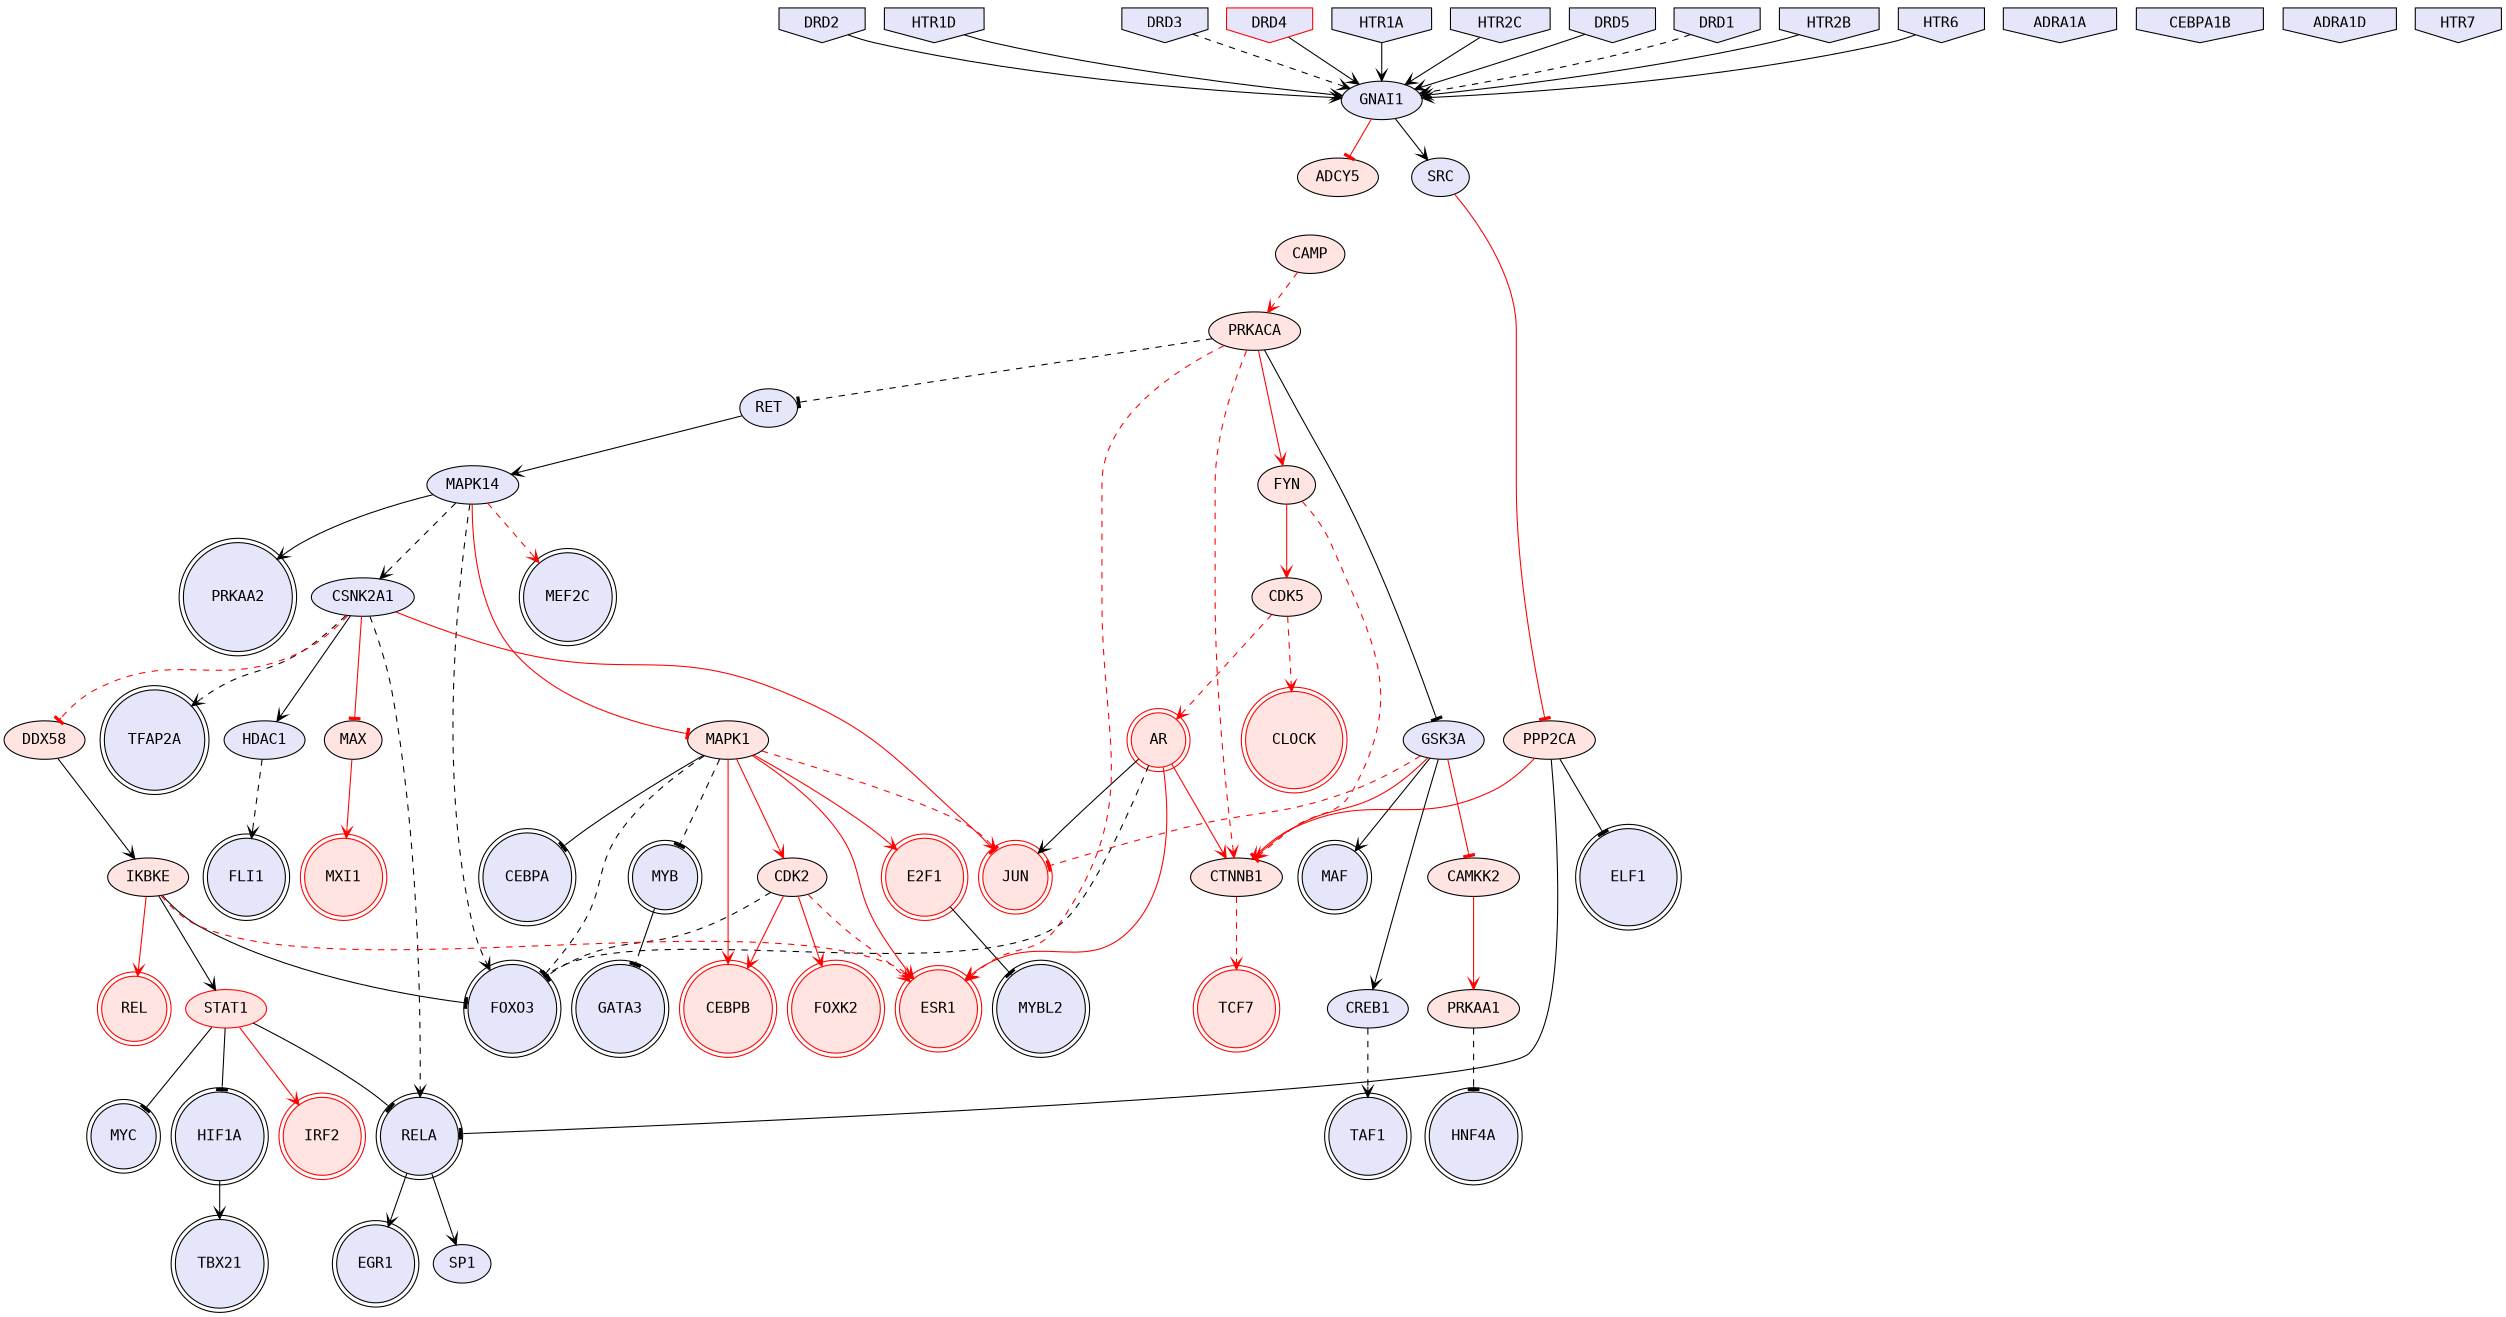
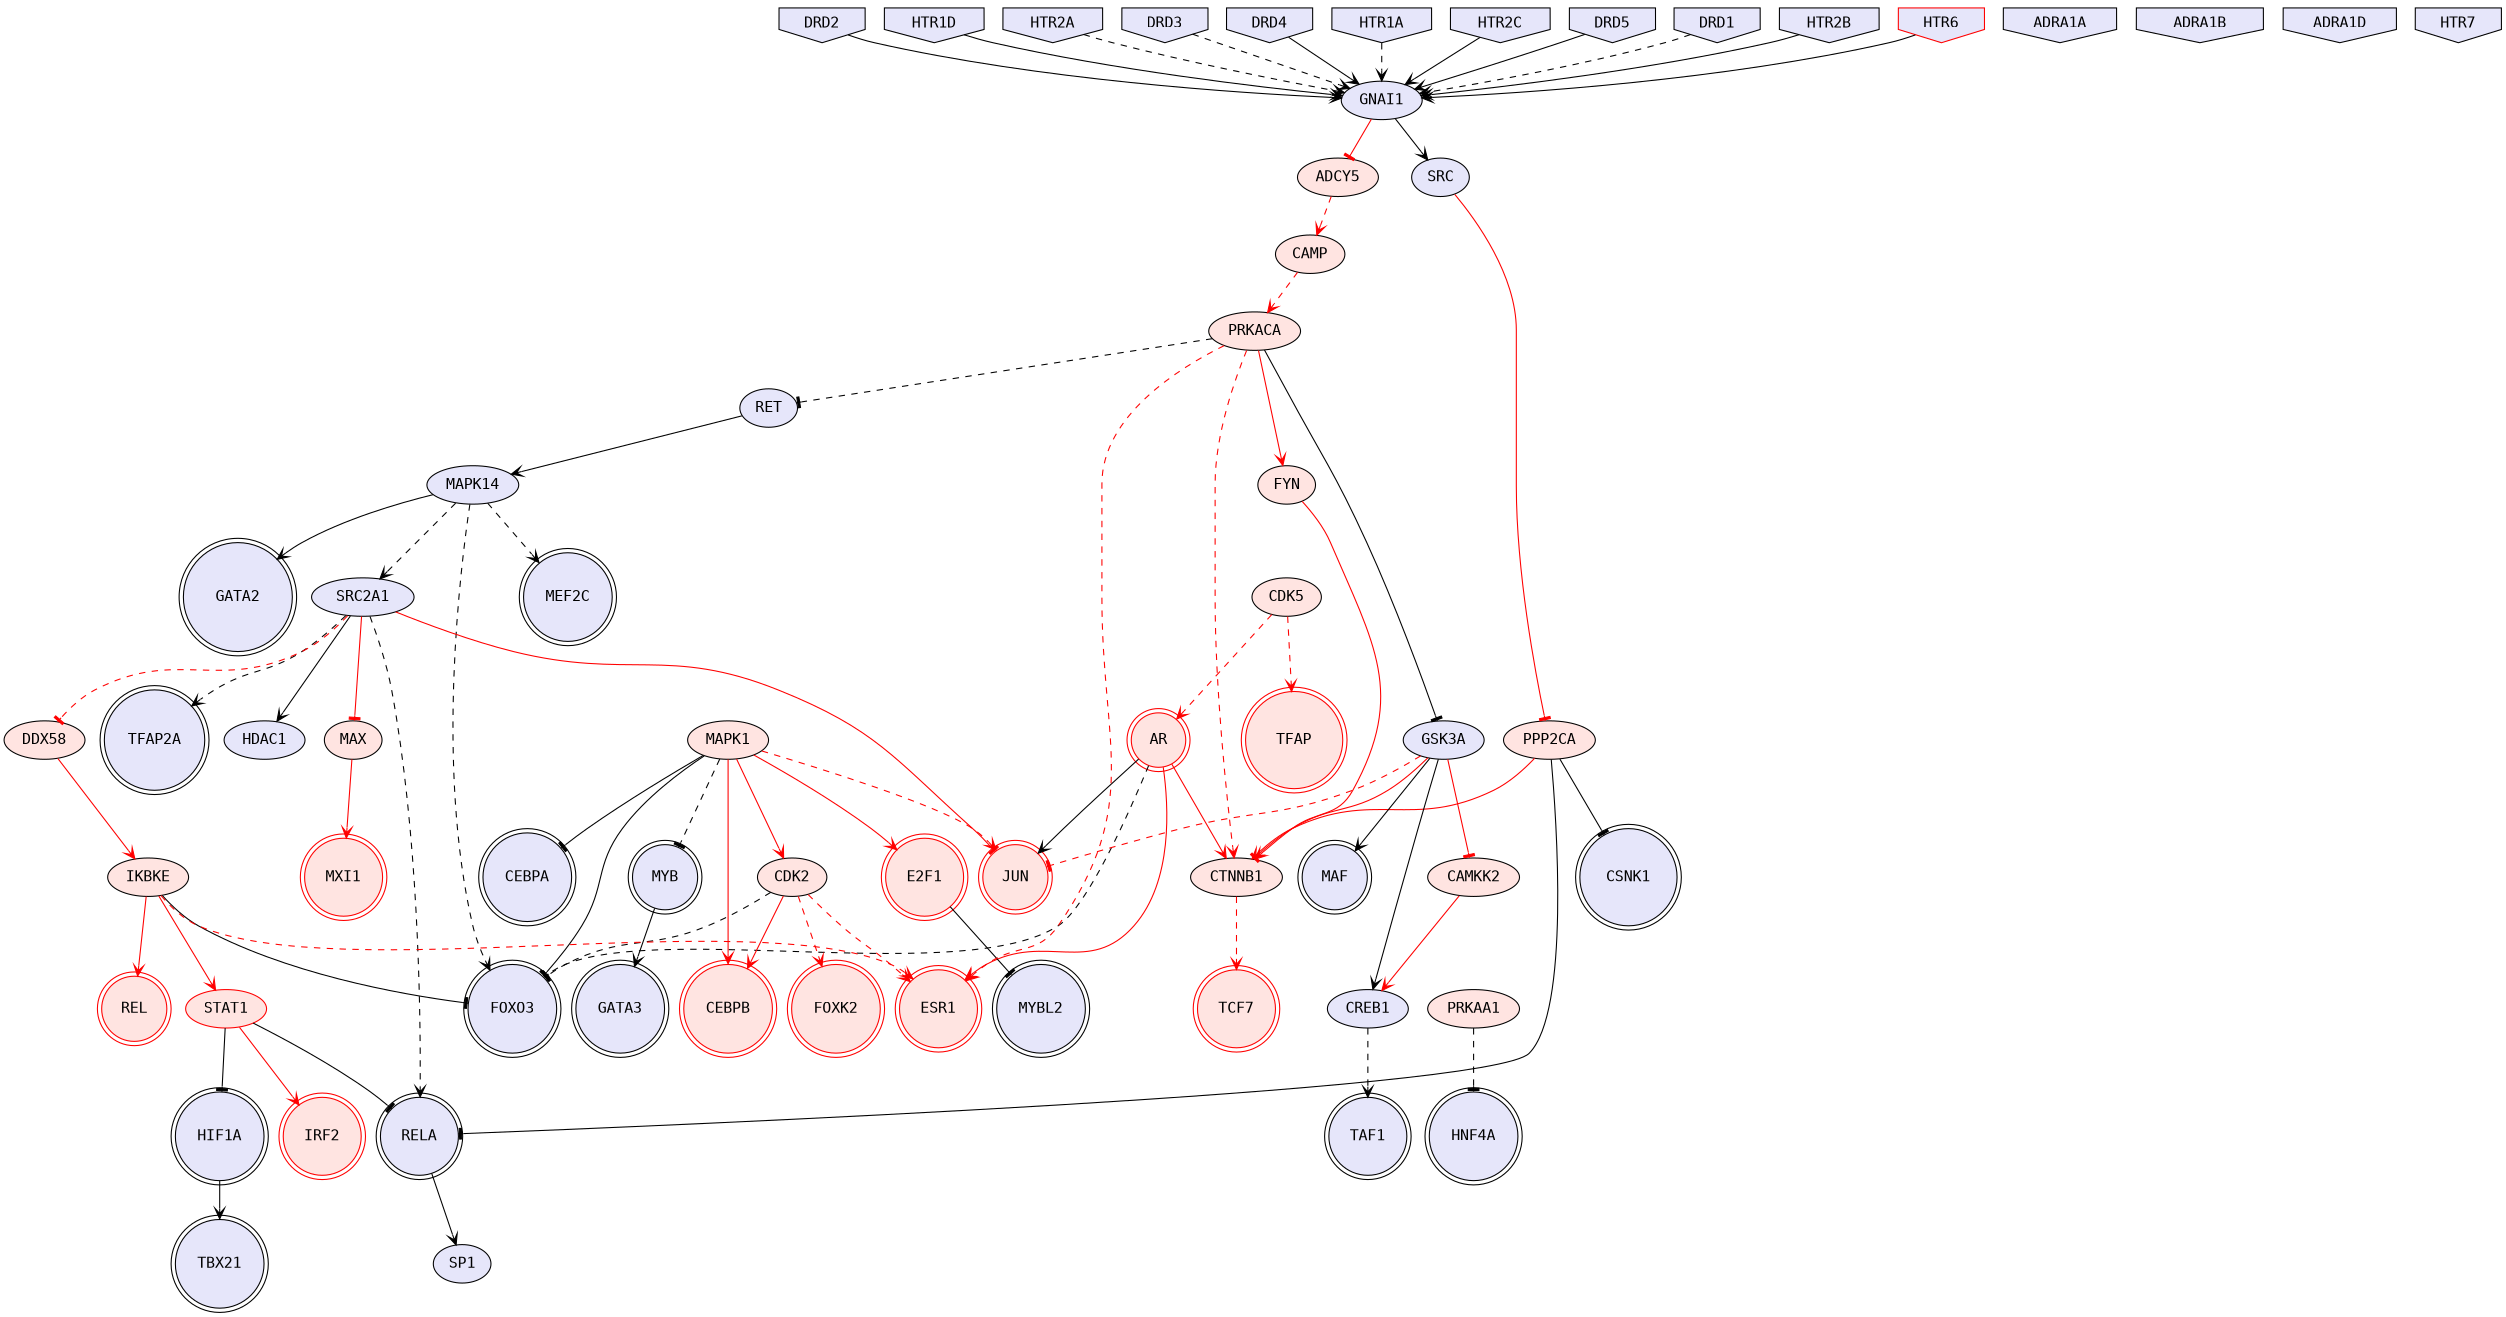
  digraph {
    fontname="DejaVu Sans Mono"
    node [color=black fillcolor=lavender fontname="DejaVu Sans Mono" style=filled shape=doublecircle]
    edge [arrowhead=vee color=black fontname="DejaVu Sans Mono" penwidth=1 style=dashed]
    STAT1 [color=red fillcolor=mistyrose shape=""]
-   MYC
    HIF1A
    RELA
    IRF2 [color=red fillcolor=mistyrose]
    TBX21
    SP1 [color="" shape=""]
-   EGR1
    MYB
    GATA3
    AR [color=red fillcolor=mistyrose]
    FOXO3
    JUN [color=red fillcolor=mistyrose]
    CTNNB1 [fillcolor=mistyrose color="" shape=""]
    ESR1 [color=red fillcolor=mistyrose]
    TCF7 [color=red fillcolor=mistyrose]
    E2F1 [color=red fillcolor=mistyrose]
    MYBL2
    MAPK14 [color="" shape=""]
    MEF2C
-   CSNK2A1 [color="" shape=""]
+   CSNK2A1 [label=SRC2A1 color="" shape=""]
    MAPK1 [fillcolor=mistyrose color="" shape=""]
-   GATA2 [label=PRKAA2]
+   GATA2
    TFAP2A
    HDAC1 [color="" shape=""]
    DDX58 [fillcolor=mistyrose color="" shape=""]
    MAX [fillcolor=mistyrose color="" shape=""]
    CDK2 [fillcolor=mistyrose color="" shape=""]
    CEBPA
    CEBPB [color=red fillcolor=mistyrose]
    GNAI1 [color="" shape=""]
    SRC [color="" shape=""]
    ADCY5 [fillcolor=mistyrose color="" shape=""]
    PPP2CA [fillcolor=mistyrose color="" shape=""]
    CAMP [fillcolor=mistyrose color="" shape=""]
-   ELF1
+   ELF1 [label=CSNK1]
    GSK3A [color="" shape=""]
    CREB1 [color="" shape=""]
    MAF
    CAMKK2 [fillcolor=mistyrose color="" shape=""]
    TAF1
    PRKAA1 [fillcolor=mistyrose color="" shape=""]
-   FLI1
    IKBKE [fillcolor=mistyrose color="" shape=""]
    MXI1 [color=red fillcolor=mistyrose]
    DRD2 [shape=invhouse]
    HNF4A
    PRKACA [fillcolor=mistyrose color="" shape=""]
    RET [color="" shape=""]
    FYN [fillcolor=mistyrose color="" shape=""]
    CDK5 [fillcolor=mistyrose color="" shape=""]
    FOXK2 [color=red fillcolor=mistyrose]
    HTR1D [shape=invhouse]
    REL [color=red fillcolor=mistyrose]
+   HTR2A [shape=invhouse]
    DRD3 [shape=invhouse]
-   DRD4 [color=red shape=invhouse]
+   DRD4 [shape=invhouse]
    HTR1A [shape=invhouse]
    HTR2C [shape=invhouse]
    DRD5 [shape=invhouse]
    DRD1 [shape=invhouse]
    HTR2B [shape=invhouse]
-   HTR6 [shape=invhouse]
-   CLOCK [color=red fillcolor=mistyrose]
+   HTR6 [color=red shape=invhouse]
+   CLOCK [color=red fillcolor=mistyrose label=TFAP]
    ADRA1A [shape=invhouse]
-   ADRA1B [shape=invhouse label=CEBPA1B]
+   ADRA1B [shape=invhouse]
    ADRA1D [shape=invhouse]
    HTR7 [shape=invhouse]
-   STAT1 -> MYC [arrowhead=tee style=solid]
    STAT1 -> HIF1A [arrowhead=tee style=bold]
    STAT1 -> RELA [arrowhead=tee style=bold]
    STAT1 -> IRF2 [color=red style=solid]
    HIF1A -> TBX21 [style=bold]
    RELA -> SP1 [style=bold]
-   RELA -> EGR1 [style=bold]
-   MYB -> GATA3 [arrowhead=tee style=solid]
+   MYB -> GATA3 [style=solid]
    AR -> FOXO3 [arrowhead=tee]
    AR -> JUN [style=solid]
    AR -> CTNNB1 [color=red style=solid]
    AR -> ESR1 [color=red style=bold]
    CTNNB1 -> TCF7 [color=red]
    E2F1 -> MYBL2 [arrowhead=tee style=solid]
    MAPK14 -> FOXO3
-   MAPK14 -> MEF2C [color=red]
+   MAPK14 -> MEF2C
    MAPK14 -> CSNK2A1
-   MAPK14 -> MAPK1 [arrowhead=tee color=red style=solid]
    MAPK14 -> GATA2 [style=solid]
    CSNK2A1 -> RELA
    CSNK2A1 -> JUN [arrowhead=tee color=red style=solid]
    CSNK2A1 -> TFAP2A
    CSNK2A1 -> HDAC1 [style=solid]
    CSNK2A1 -> DDX58 [arrowhead=tee color=red]
    CSNK2A1 -> MAX [arrowhead=tee color=red style=bold]
    MAPK1 -> MYB [arrowhead=tee]
-   MAPK1 -> FOXO3 [arrowhead=tee]
+   MAPK1 -> FOXO3 [arrowhead=tee style=bold]
    MAPK1 -> JUN [color=red]
-   MAPK1 -> ESR1 [color=red style=solid]
    MAPK1 -> E2F1 [color=red style=solid]
    MAPK1 -> CDK2 [color=red style=solid]
    MAPK1 -> CEBPA [arrowhead=tee style=solid]
    MAPK1 -> CEBPB [color=red style=solid]
-   HDAC1 -> FLI1
-   DDX58 -> IKBKE [style=bold]
+   DDX58 -> IKBKE [color=red style=bold]
    MAX -> MXI1 [color=red style=bold]
    CDK2 -> FOXO3 [arrowhead=tee]
    CDK2 -> ESR1 [color=red]
    CDK2 -> CEBPB [color=red style=solid]
-   CDK2 -> FOXK2 [color=red style=bold]
+   CDK2 -> FOXK2 [color=red]
    GNAI1 -> SRC [style=bold]
    GNAI1 -> ADCY5 [arrowhead=tee color=red style=solid]
    SRC -> PPP2CA [arrowhead=tee color=red style=solid]
+   ADCY5 -> CAMP [color=red]
    PPP2CA -> RELA [arrowhead=tee style=bold]
    PPP2CA -> CTNNB1 [color=red style=solid]
    PPP2CA -> ELF1 [arrowhead=tee style=bold]
    CAMP -> PRKACA [color=red]
    GSK3A -> JUN [arrowhead=tee color=red]
    GSK3A -> CTNNB1 [arrowhead=tee color=red style=bold]
    GSK3A -> CREB1 [style=bold]
    GSK3A -> MAF [style=solid]
    GSK3A -> CAMKK2 [arrowhead=tee color=red style=solid]
    CREB1 -> TAF1
-   CAMKK2 -> PRKAA1 [color=red style=solid]
+   CAMKK2 -> CREB1 [color=red style=solid]
    PRKAA1 -> HNF4A [arrowhead=tee]
-   IKBKE -> STAT1 [style=solid]
+   IKBKE -> STAT1 [color=red style=solid]
    IKBKE -> FOXO3 [arrowhead=tee style=bold]
    IKBKE -> ESR1 [color=red]
    IKBKE -> REL [color=red style=bold]
    DRD2 -> GNAI1 [style=solid]
    PRKACA -> CTNNB1 [color=red]
    PRKACA -> ESR1 [color=red]
    PRKACA -> GSK3A [arrowhead=tee style=solid]
    PRKACA -> RET [arrowhead=tee]
    PRKACA -> FYN [color=red style=bold]
    RET -> MAPK14 [style=bold]
-   FYN -> CTNNB1 [color=red]
-   FYN -> CDK5 [color=red style=bold]
+   FYN -> CTNNB1 [color=red style=solid]
    CDK5 -> AR [color=red]
    CDK5 -> CLOCK [color=red]
    HTR1D -> GNAI1 [style=bold]
+   HTR2A -> GNAI1
    DRD3 -> GNAI1
    DRD4 -> GNAI1 [style=bold]
-   HTR1A -> GNAI1 [style=bold]
+   HTR1A -> GNAI1
    HTR2C -> GNAI1 [style=bold]
    DRD5 -> GNAI1 [style=bold]
    DRD1 -> GNAI1
    HTR2B -> GNAI1 [style=bold]
    HTR6 -> GNAI1 [style=bold]
  }
